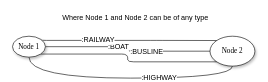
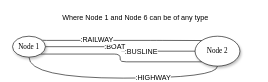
  <mxCell id="0" />
  <mxCell id="1" parent="0" />
- <mxCell id="2" value="&lt;span&gt;Node 2&lt;/span&gt;" style="ellipse;whiteSpace=wrap;html=1;rounded=0;shadow=1;comic=0;labelBackgroundColor=none;strokeWidth=1;fontFamily=Verdana;fontSize=12;align=center;direction=west;gradientColor=none;" parent="1" vertex="1"><mxGeometry x="350" y="60" width="75" height="50" as="geometry" /></mxCell>
+ <mxCell id="2" value="&lt;span&gt;Node 2&lt;/span&gt;" style="ellipse;whiteSpace=wrap;html=1;rounded=0;shadow=1;comic=0;labelBackgroundColor=none;strokeWidth=1;fontFamily=Verdana;fontSize=12;align=center;direction=west;gradientColor=none;" parent="1" vertex="1"><mxGeometry x="325" y="60" width="75" height="50" as="geometry" /></mxCell>
  <mxCell id="3" style="edgeStyle=orthogonalEdgeStyle;rounded=1;orthogonalLoop=1;jettySize=auto;html=1;exitX=0;exitY=0.5;exitDx=0;exitDy=0;entryX=1;entryY=0.5;entryDx=0;entryDy=0;endArrow=none;endFill=0;" edge="1" parent="1" source="11" target="2"><mxGeometry relative="1" as="geometry"><Array as="points" /></mxGeometry></mxCell>
  <mxCell id="4" value=":BOAT" style="text;html=1;align=center;verticalAlign=middle;resizable=0;points=[];labelBackgroundColor=#ffffff;" vertex="1" connectable="0" parent="3"><mxGeometry x="-0.556" y="-2" relative="1" as="geometry"><mxPoint x="58" y="-2" as="offset" /></mxGeometry></mxCell>
  <mxCell id="5" style="edgeStyle=orthogonalEdgeStyle;rounded=1;orthogonalLoop=1;jettySize=auto;html=1;exitX=0;exitY=0;exitDx=0;exitDy=0;entryX=1;entryY=0;entryDx=0;entryDy=0;endArrow=none;endFill=0;" edge="1" parent="1" source="11" target="2"><mxGeometry relative="1" as="geometry"><Array as="points" /></mxGeometry></mxCell>
  <mxCell id="6" value=":BUSLINE" style="text;html=1;align=center;verticalAlign=middle;resizable=0;points=[];labelBackgroundColor=#ffffff;" vertex="1" connectable="0" parent="5"><mxGeometry x="-0.339" y="2" relative="1" as="geometry"><mxPoint x="74" y="-1" as="offset" /></mxGeometry></mxCell>
  <mxCell id="7" style="edgeStyle=orthogonalEdgeStyle;rounded=1;orthogonalLoop=1;jettySize=auto;html=1;exitX=0;exitY=1;exitDx=0;exitDy=0;entryX=1;entryY=1;entryDx=0;entryDy=0;endArrow=none;endFill=0;" edge="1" parent="1" source="11" target="2"><mxGeometry relative="1" as="geometry"><Array as="points"><mxPoint x="260" y="67" /><mxPoint x="260" y="67" /></Array></mxGeometry></mxCell>
  <mxCell id="8" value=":RAILWAY" style="text;html=1;align=center;verticalAlign=middle;resizable=0;points=[];labelBackgroundColor=#ffffff;" vertex="1" connectable="0" parent="7"><mxGeometry x="-0.801" y="4" relative="1" as="geometry"><mxPoint x="68" y="3" as="offset" /></mxGeometry></mxCell>
  <mxCell id="9" style="edgeStyle=orthogonalEdgeStyle;curved=1;orthogonalLoop=1;jettySize=auto;html=1;exitX=0.5;exitY=0;exitDx=0;exitDy=0;entryX=0.5;entryY=0;entryDx=0;entryDy=0;endArrow=none;endFill=0;strokeColor=#000000;" edge="1" parent="1" source="11" target="2"><mxGeometry relative="1" as="geometry" /></mxCell>
  <mxCell id="10" value=":HIGHWAY" style="text;html=1;align=center;verticalAlign=middle;resizable=0;points=[];labelBackgroundColor=#ffffff;" vertex="1" connectable="0" parent="9"><mxGeometry x="-0.195" y="2" relative="1" as="geometry"><mxPoint x="93" as="offset" /></mxGeometry></mxCell>
  <mxCell id="11" value="Node 1" style="ellipse;whiteSpace=wrap;html=1;rounded=0;shadow=1;comic=0;labelBackgroundColor=none;strokeWidth=1;fontFamily=Verdana;fontSize=12;align=center;direction=west;" parent="1" vertex="1"><mxGeometry x="20" y="60" width="55" height="35" as="geometry" /></mxCell>
- <mxCell id="12" value="Where Node 1 and Node 2 can be of any type" style="text;html=1;align=center;verticalAlign=middle;resizable=0;points=[];autosize=1;" vertex="1" parent="1"><mxGeometry x="95" y="20" width="260" height="20" as="geometry" /></mxCell>
+ <mxCell id="12" value="Where Node 1 and Node 6 can be of any type" style="text;html=1;align=center;verticalAlign=middle;resizable=0;points=[];autosize=1;" vertex="1" parent="1"><mxGeometry x="95" y="20" width="260" height="20" as="geometry" /></mxCell>
